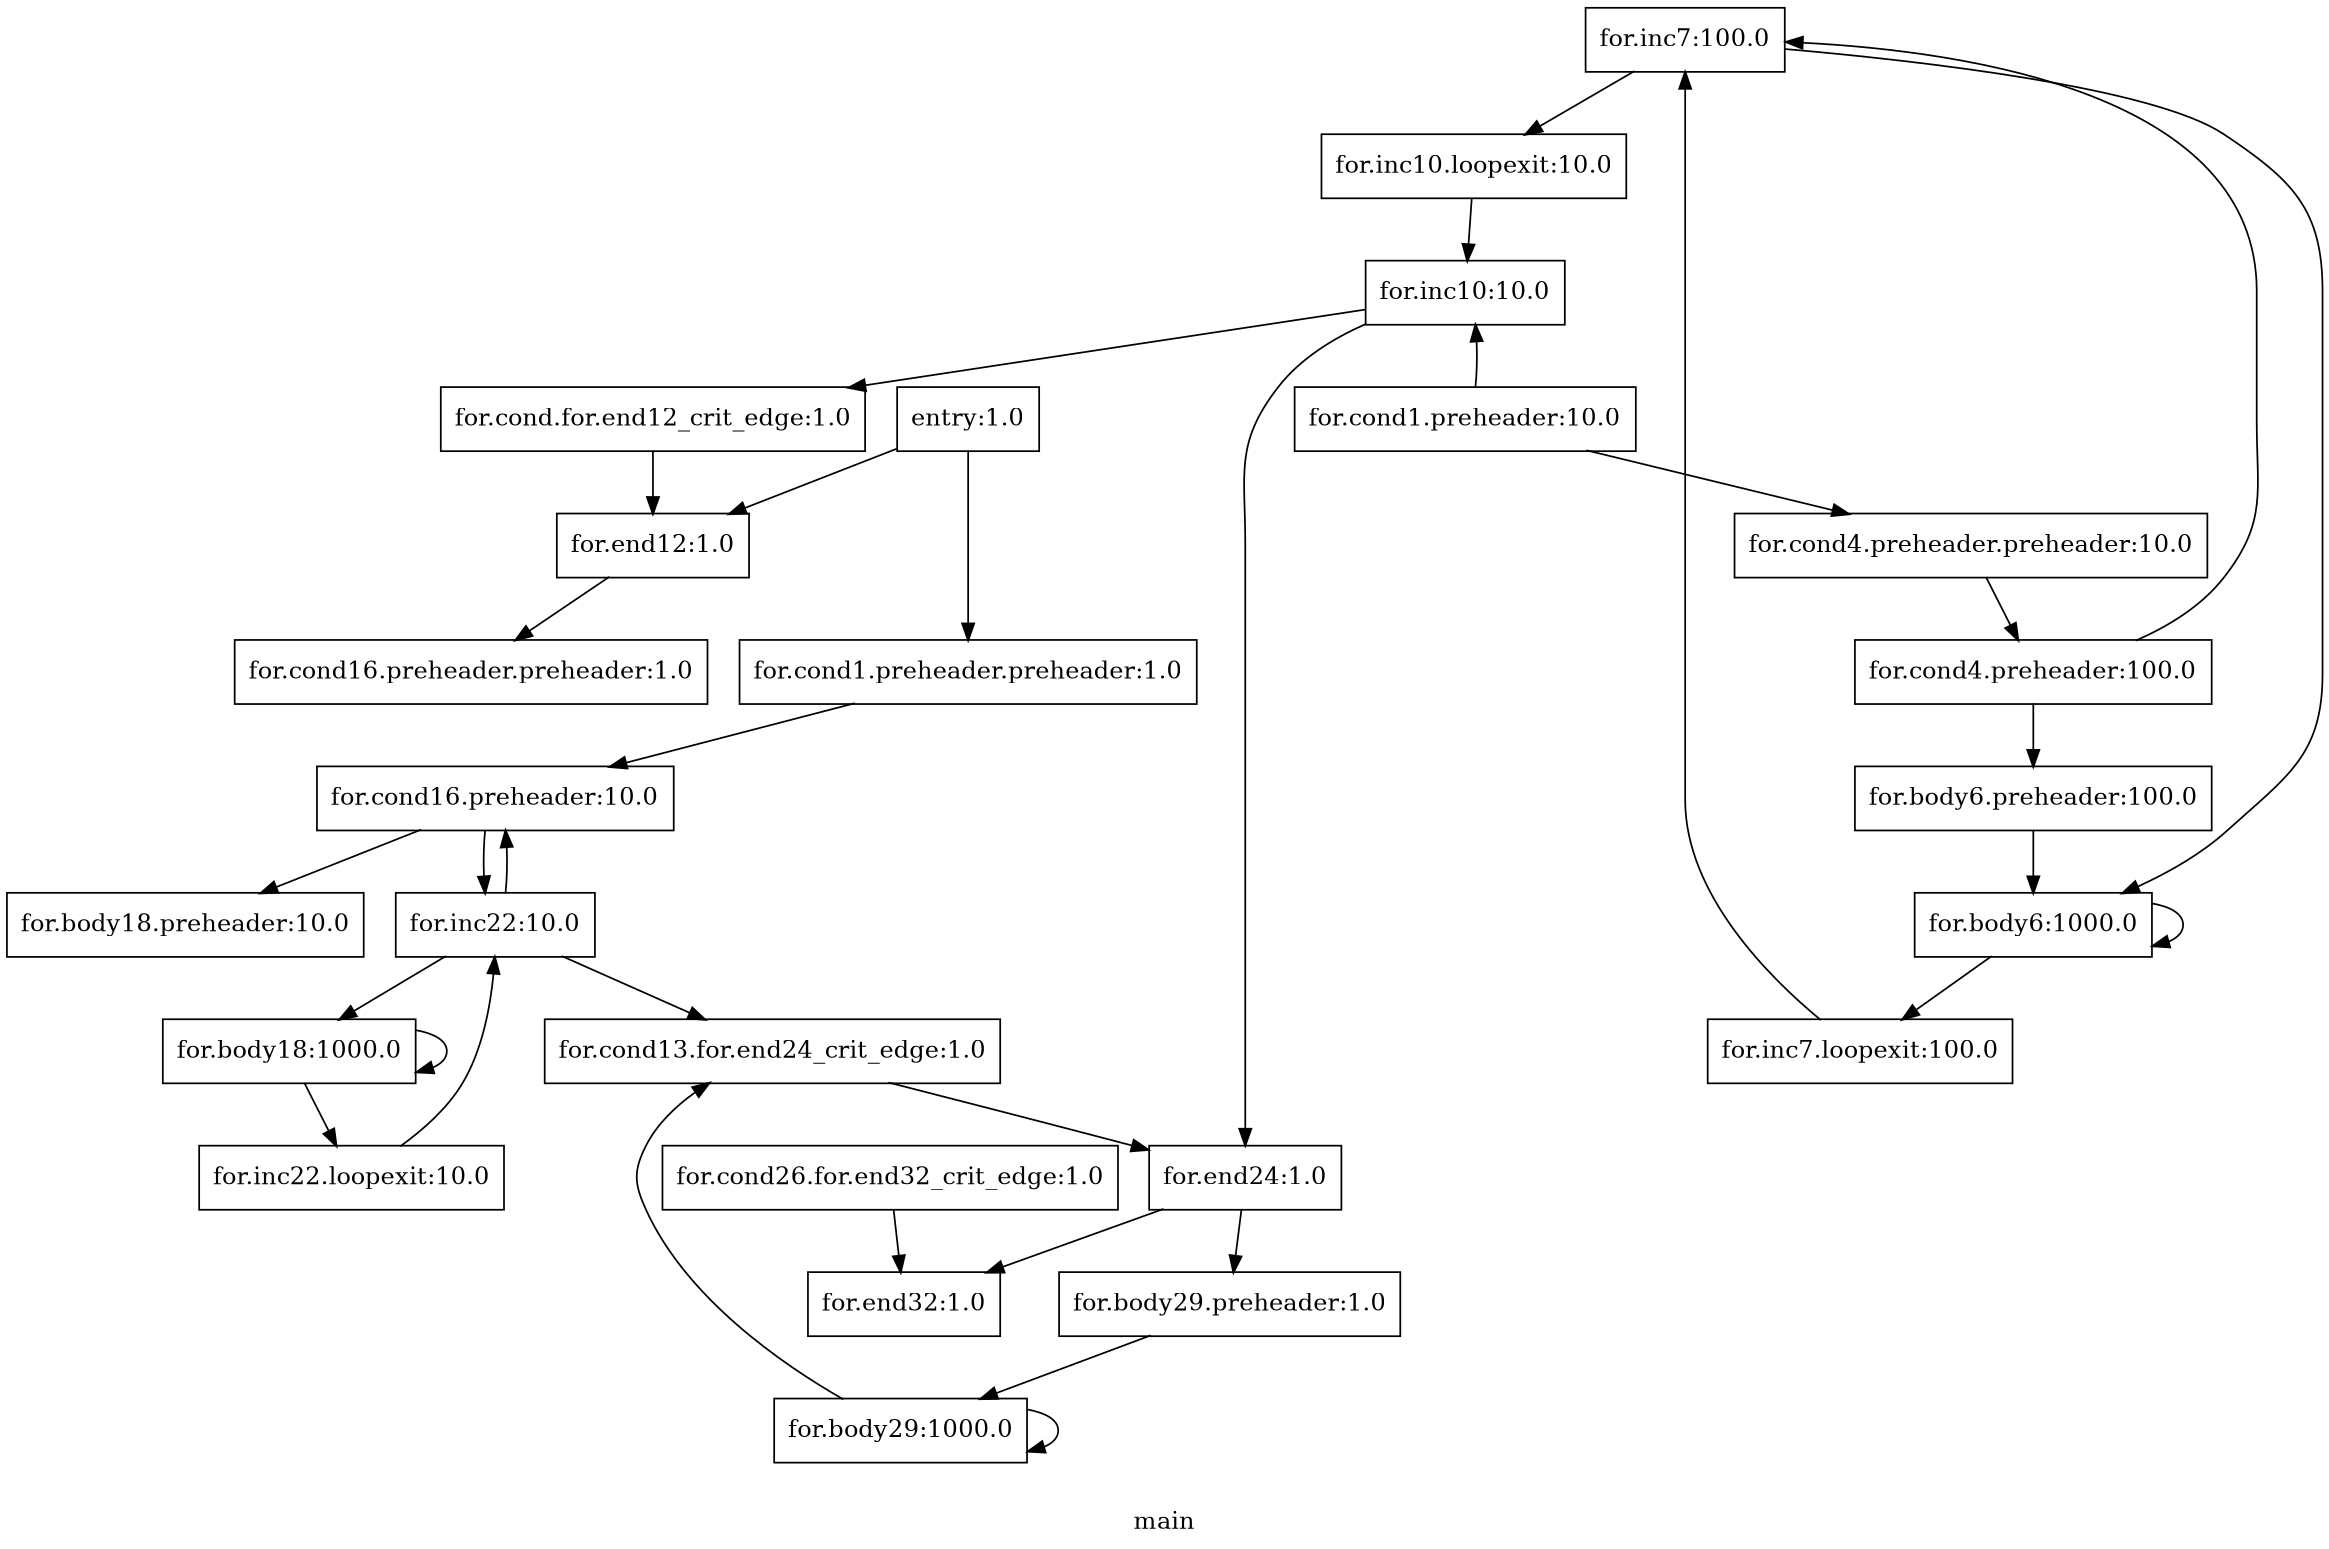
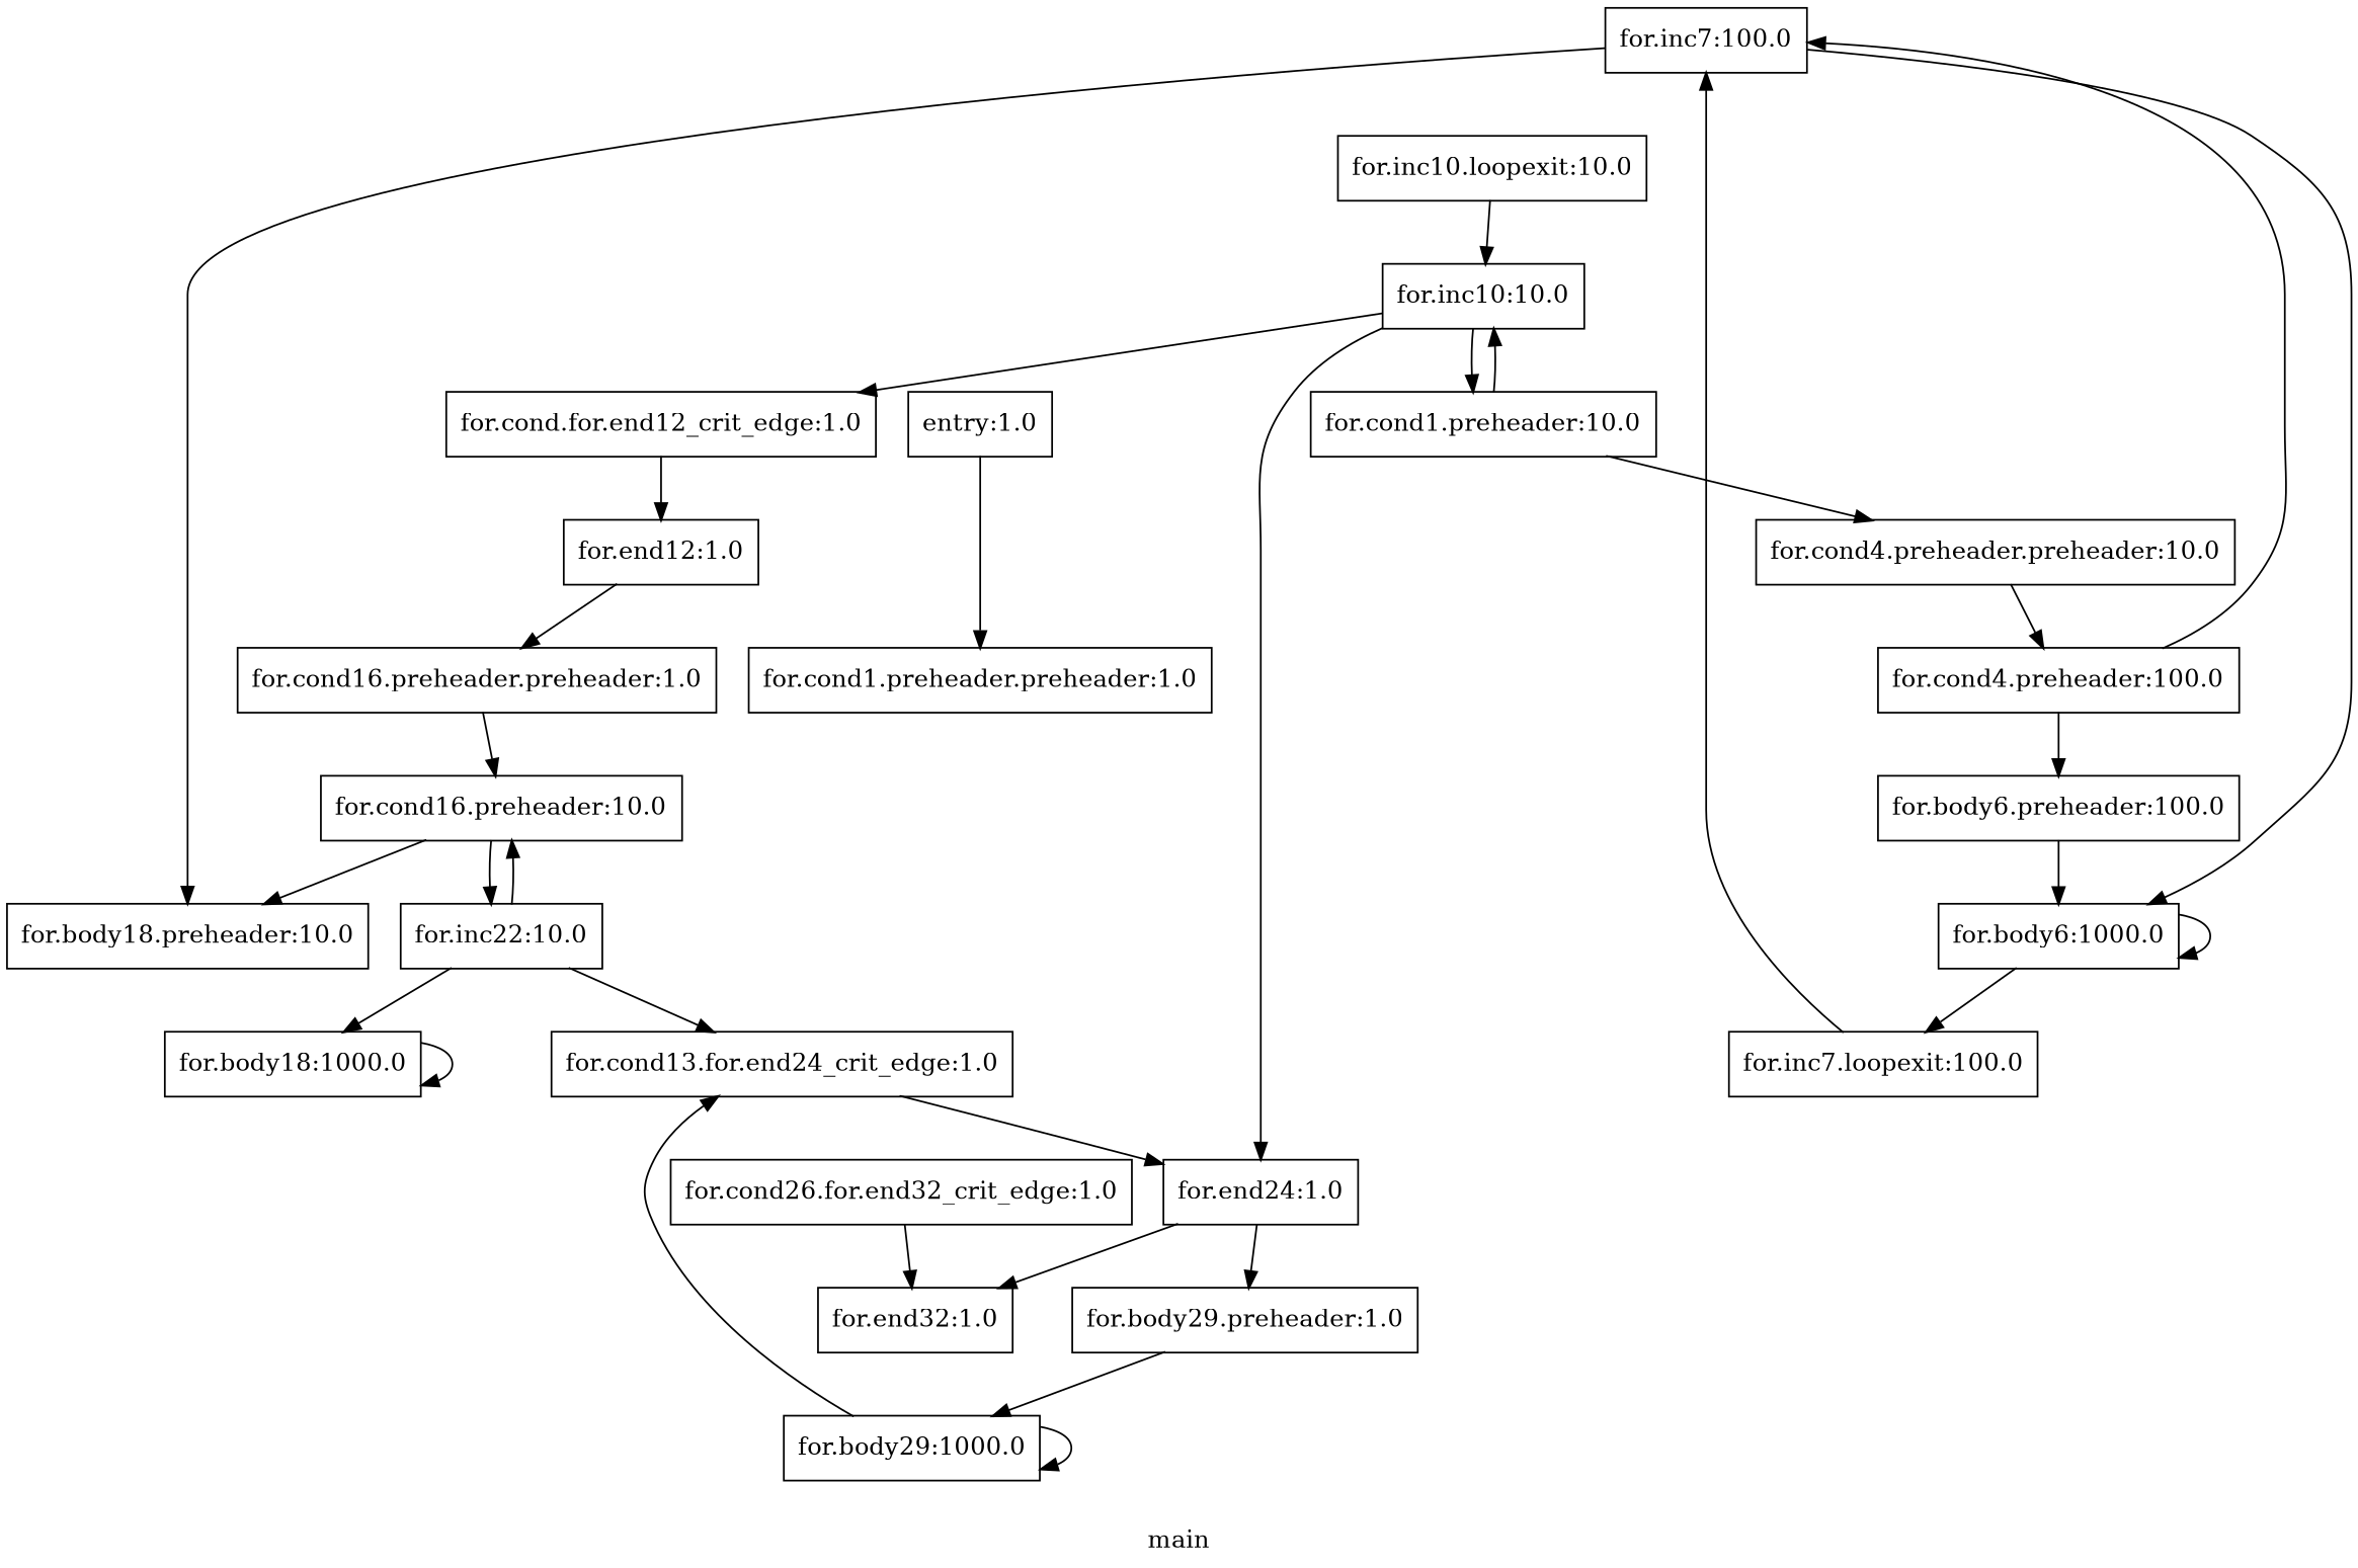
  digraph {
    label=main
    node [shape=record]
    n1 [label="{entry:1.0}"]
    n2 [label="{for.cond1.preheader.preheader:1.0}"]
    n3 [label="{for.end12:1.0}"]
    n4 [label="{for.cond16.preheader.preheader:1.0}"]
    n5 [label="{for.cond1.preheader:10.0}"]
    n6 [label="{for.cond4.preheader.preheader:10.0}"]
    n7 [label="{for.inc10:10.0}"]
    n8 [label="{for.cond16.preheader:10.0}"]
    n9 [label="{for.end24:1.0}"]
    n10 [label="{for.body29.preheader:1.0}"]
    n11 [label="{for.end32:1.0}"]
    n12 [label="{for.cond4.preheader:100.0}"]
    n13 [label="{for.cond.for.end12_crit_edge:1.0}"]
    n14 [label="{for.body6.preheader:100.0}"]
    n15 [label="{for.inc7:100.0}"]
    n16 [label="{for.body6:1000.0}"]
    n17 [label="{for.inc10.loopexit:10.0}"]
    n18 [label="{for.inc7.loopexit:100.0}"]
    n19 [label="{for.body18.preheader:10.0}"]
    n20 [label="{for.inc22:10.0}"]
    n21 [label="{for.body29:1000.0}"]
    n22 [label="{for.body18:1000.0}"]
    n23 [label="{for.cond13.for.end24_crit_edge:1.0}"]
-   n24 [label="{for.inc22.loopexit:10.0}"]
    n25 [label="{for.cond26.for.end32_crit_edge:1.0}"]
    n1 -> n2
-   n1 -> n3
    n3 -> n4
-   n2 -> n8
+   n4 -> n8
    n5 -> n6
    n5 -> n7
    n6 -> n12
+   n7 -> n5
    n7 -> n9
    n7 -> n13
    n8 -> n19
    n8 -> n20
    n9 -> n10
    n9 -> n11
    n10 -> n21
    n12 -> n14
    n12 -> n15
    n13 -> n3
    n14 -> n16
    n15 -> n16
-   n15 -> n17
+   n15 -> n19
    n16 -> n16
    n16 -> n18
    n17 -> n7
    n18 -> n15
    n20 -> n8
    n20 -> n22
    n20 -> n23
    n21 -> n21
    n21 -> n23
    n22 -> n22
-   n22 -> n24
    n23 -> n9
-   n24 -> n20
    n25 -> n11
  }
